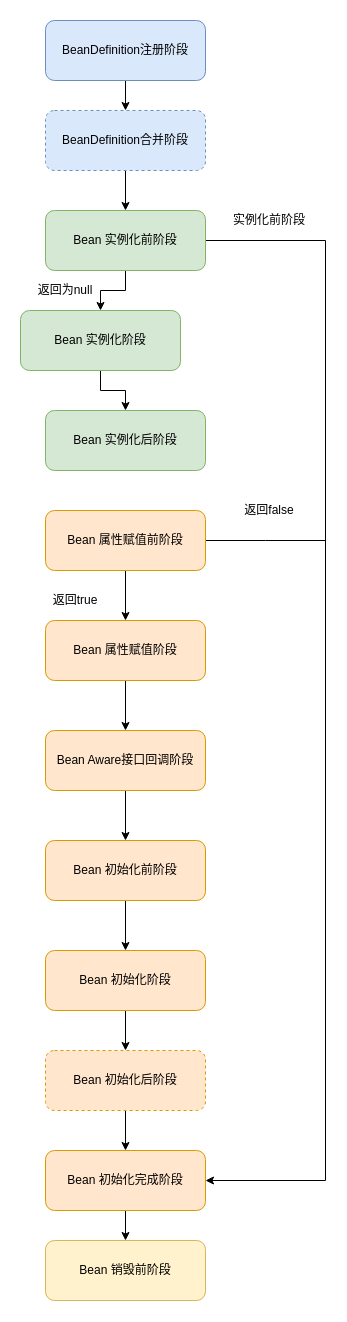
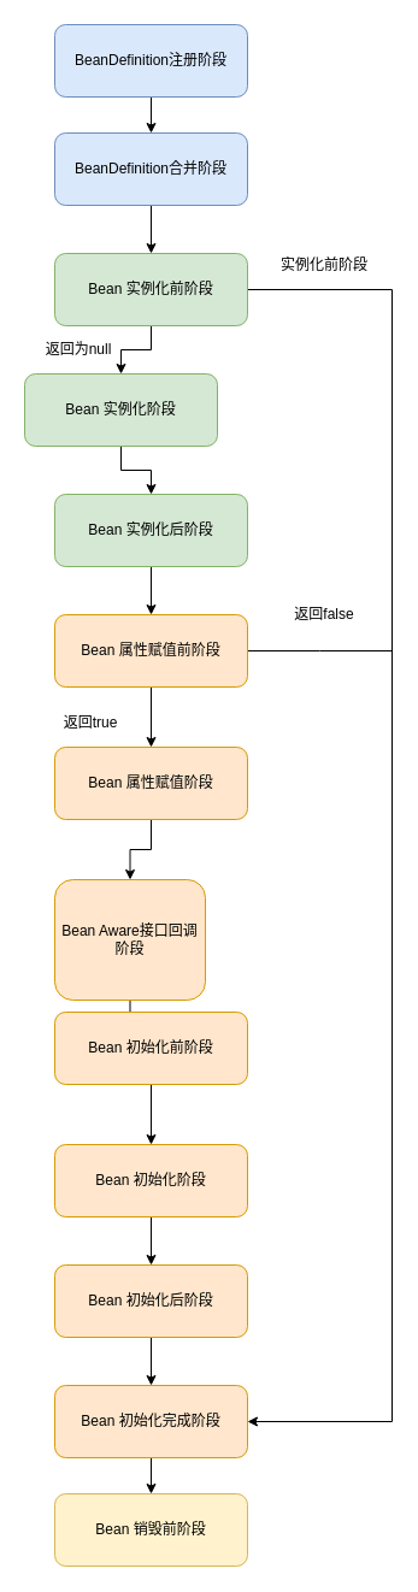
  <mxCell id="0" />
  <mxCell id="1" parent="0" />
  <mxCell id="2" style="edgeStyle=orthogonalEdgeStyle;rounded=0;orthogonalLoop=1;jettySize=auto;html=1;exitX=0.5;exitY=1;exitDx=0;exitDy=0;entryX=0.5;entryY=0;entryDx=0;entryDy=0;" edge="1" parent="1" source="3" target="5"><mxGeometry relative="1" as="geometry" /></mxCell>
  <mxCell id="3" value="BeanDefinition注册阶段" style="rounded=1;whiteSpace=wrap;html=1;fillColor=#dae8fc;strokeColor=#6c8ebf;" vertex="1" parent="1"><mxGeometry x="45" y="20" width="160" height="60" as="geometry" /></mxCell>
  <mxCell id="4" style="edgeStyle=orthogonalEdgeStyle;rounded=0;orthogonalLoop=1;jettySize=auto;html=1;exitX=0.5;exitY=1;exitDx=0;exitDy=0;entryX=0.5;entryY=0;entryDx=0;entryDy=0;" edge="1" parent="1" source="5" target="8"><mxGeometry relative="1" as="geometry" /></mxCell>
- <mxCell id="5" value="BeanDefinition合并阶段" style="rounded=1;whiteSpace=wrap;html=1;fillColor=#dae8fc;strokeColor=#6c8ebf;dashed=1;" vertex="1" parent="1"><mxGeometry x="45" y="110" width="160" height="60" as="geometry" /></mxCell>
+ <mxCell id="5" value="BeanDefinition合并阶段" style="rounded=1;whiteSpace=wrap;html=1;fillColor=#dae8fc;strokeColor=#6c8ebf;" vertex="1" parent="1"><mxGeometry x="45" y="110" width="160" height="60" as="geometry" /></mxCell>
  <mxCell id="6" style="edgeStyle=orthogonalEdgeStyle;rounded=0;orthogonalLoop=1;jettySize=auto;html=1;entryX=0.5;entryY=0;entryDx=0;entryDy=0;" edge="1" parent="1" source="8" target="10"><mxGeometry relative="1" as="geometry" /></mxCell>
  <mxCell id="7" style="edgeStyle=orthogonalEdgeStyle;rounded=0;orthogonalLoop=1;jettySize=auto;html=1;exitX=1;exitY=0.5;exitDx=0;exitDy=0;entryX=1;entryY=0.5;entryDx=0;entryDy=0;" edge="1" parent="1" source="8" target="27"><mxGeometry relative="1" as="geometry"><Array as="points"><mxPoint x="325" y="240" /><mxPoint x="325" y="1180" /></Array></mxGeometry></mxCell>
  <mxCell id="8" value="Bean 实例化前阶段" style="rounded=1;whiteSpace=wrap;html=1;fillColor=#d5e8d4;strokeColor=#82b366;" vertex="1" parent="1"><mxGeometry x="45" y="210" width="160" height="60" as="geometry" /></mxCell>
  <mxCell id="9" style="edgeStyle=orthogonalEdgeStyle;rounded=0;orthogonalLoop=1;jettySize=auto;html=1;entryX=0.5;entryY=0;entryDx=0;entryDy=0;" edge="1" parent="1" source="10" target="12"><mxGeometry relative="1" as="geometry" /></mxCell>
  <mxCell id="10" value="Bean 实例化阶段" style="rounded=1;whiteSpace=wrap;html=1;fillColor=#d5e8d4;strokeColor=#82b366;" vertex="1" parent="1"><mxGeometry x="20" y="310" width="160" height="60" as="geometry" /></mxCell>
+ <mxCell id="11" style="edgeStyle=orthogonalEdgeStyle;rounded=0;orthogonalLoop=1;jettySize=auto;html=1;" edge="1" parent="1" source="12" target="15"><mxGeometry relative="1" as="geometry" /></mxCell>
  <mxCell id="12" value="Bean 实例化后阶段" style="rounded=1;whiteSpace=wrap;html=1;fillColor=#d5e8d4;strokeColor=#82b366;" vertex="1" parent="1"><mxGeometry x="45" y="410" width="160" height="60" as="geometry" /></mxCell>
  <mxCell id="13" style="edgeStyle=orthogonalEdgeStyle;rounded=0;orthogonalLoop=1;jettySize=auto;html=1;exitX=1;exitY=0.5;exitDx=0;exitDy=0;endArrow=none;endFill=0;" edge="1" parent="1" source="15"><mxGeometry relative="1" as="geometry"><mxPoint x="325" y="540" as="targetPoint" /></mxGeometry></mxCell>
  <mxCell id="14" style="edgeStyle=orthogonalEdgeStyle;rounded=0;orthogonalLoop=1;jettySize=auto;html=1;entryX=0.5;entryY=0;entryDx=0;entryDy=0;endArrow=classic;endFill=1;" edge="1" parent="1" source="15" target="17"><mxGeometry relative="1" as="geometry" /></mxCell>
  <mxCell id="15" value="Bean 属性赋值前阶段" style="rounded=1;whiteSpace=wrap;html=1;fillColor=#ffe6cc;strokeColor=#d79b00;" vertex="1" parent="1"><mxGeometry x="45" y="510" width="160" height="60" as="geometry" /></mxCell>
  <mxCell id="16" style="edgeStyle=orthogonalEdgeStyle;rounded=0;orthogonalLoop=1;jettySize=auto;html=1;exitX=0.5;exitY=1;exitDx=0;exitDy=0;entryX=0.5;entryY=0;entryDx=0;entryDy=0;endArrow=classic;endFill=1;" edge="1" parent="1" source="17" target="19"><mxGeometry relative="1" as="geometry" /></mxCell>
  <mxCell id="17" value="Bean 属性赋值阶段" style="rounded=1;whiteSpace=wrap;html=1;fillColor=#ffe6cc;strokeColor=#d79b00;" vertex="1" parent="1"><mxGeometry x="45" y="620" width="160" height="60" as="geometry" /></mxCell>
  <mxCell id="18" style="edgeStyle=orthogonalEdgeStyle;rounded=0;orthogonalLoop=1;jettySize=auto;html=1;entryX=0.5;entryY=0;entryDx=0;entryDy=0;endArrow=classic;endFill=1;" edge="1" parent="1" source="19" target="21"><mxGeometry relative="1" as="geometry" /></mxCell>
- <mxCell id="19" value="Bean Aware接口回调阶段" style="rounded=1;whiteSpace=wrap;html=1;fillColor=#ffe6cc;strokeColor=#d79b00;" vertex="1" parent="1"><mxGeometry x="45" y="730" width="160" height="60" as="geometry" /></mxCell>
+ <mxCell id="19" value="Bean Aware接口回调阶段" style="rounded=1;whiteSpace=wrap;html=1;fillColor=#ffe6cc;strokeColor=#d79b00;" vertex="1" parent="1"><mxGeometry x="45" y="730" width="125" height="100" as="geometry" /></mxCell>
  <mxCell id="20" style="edgeStyle=orthogonalEdgeStyle;rounded=0;orthogonalLoop=1;jettySize=auto;html=1;exitX=0.5;exitY=1;exitDx=0;exitDy=0;entryX=0.5;entryY=0;entryDx=0;entryDy=0;endArrow=classic;endFill=1;" edge="1" parent="1" source="21" target="23"><mxGeometry relative="1" as="geometry" /></mxCell>
  <mxCell id="21" value="Bean 初始化前阶段" style="rounded=1;whiteSpace=wrap;html=1;fillColor=#ffe6cc;strokeColor=#d79b00;" vertex="1" parent="1"><mxGeometry x="45" y="840" width="160" height="60" as="geometry" /></mxCell>
  <mxCell id="22" style="edgeStyle=orthogonalEdgeStyle;rounded=0;orthogonalLoop=1;jettySize=auto;html=1;entryX=0.5;entryY=0;entryDx=0;entryDy=0;endArrow=classic;endFill=1;" edge="1" parent="1" source="23" target="25"><mxGeometry relative="1" as="geometry" /></mxCell>
  <mxCell id="23" value="Bean 初始化阶段" style="rounded=1;whiteSpace=wrap;html=1;fillColor=#ffe6cc;strokeColor=#d79b00;" vertex="1" parent="1"><mxGeometry x="45" y="950" width="160" height="60" as="geometry" /></mxCell>
  <mxCell id="24" style="edgeStyle=orthogonalEdgeStyle;rounded=0;orthogonalLoop=1;jettySize=auto;html=1;entryX=0.5;entryY=0;entryDx=0;entryDy=0;endArrow=classic;endFill=1;" edge="1" parent="1" source="25" target="27"><mxGeometry relative="1" as="geometry" /></mxCell>
- <mxCell id="25" value="Bean 初始化后阶段" style="rounded=1;whiteSpace=wrap;html=1;fillColor=#ffe6cc;strokeColor=#d79b00;dashed=1;" vertex="1" parent="1"><mxGeometry x="45" y="1050" width="160" height="60" as="geometry" /></mxCell>
+ <mxCell id="25" value="Bean 初始化后阶段" style="rounded=1;whiteSpace=wrap;html=1;fillColor=#ffe6cc;strokeColor=#d79b00;" vertex="1" parent="1"><mxGeometry x="45" y="1050" width="160" height="60" as="geometry" /></mxCell>
  <mxCell id="26" style="edgeStyle=orthogonalEdgeStyle;rounded=0;orthogonalLoop=1;jettySize=auto;html=1;exitX=0.5;exitY=1;exitDx=0;exitDy=0;entryX=0.5;entryY=0;entryDx=0;entryDy=0;endArrow=classic;endFill=1;" edge="1" parent="1" source="27" target="28"><mxGeometry relative="1" as="geometry" /></mxCell>
  <mxCell id="27" value="Bean 初始化完成阶段" style="rounded=1;whiteSpace=wrap;html=1;fillColor=#ffe6cc;strokeColor=#d79b00;" vertex="1" parent="1"><mxGeometry x="45" y="1150" width="160" height="60" as="geometry" /></mxCell>
  <mxCell id="28" value="Bean 销毁前阶段" style="rounded=1;whiteSpace=wrap;html=1;fillColor=#fff2cc;strokeColor=#d6b656;" vertex="1" parent="1"><mxGeometry x="45" y="1240" width="160" height="60" as="geometry" /></mxCell>
  <mxCell id="29" value="返回为null" style="text;html=1;strokeColor=none;fillColor=none;align=center;verticalAlign=middle;whiteSpace=wrap;rounded=0;" vertex="1" parent="1"><mxGeometry x="25" y="280" width="80" height="20" as="geometry" /></mxCell>
  <mxCell id="30" value="实例化前阶段" style="text;html=1;strokeColor=none;fillColor=none;align=center;verticalAlign=middle;whiteSpace=wrap;rounded=0;" vertex="1" parent="1"><mxGeometry x="229" y="210" width="80" height="20" as="geometry" /></mxCell>
  <mxCell id="31" value="返回false" style="text;html=1;strokeColor=none;fillColor=none;align=center;verticalAlign=middle;whiteSpace=wrap;rounded=0;" vertex="1" parent="1"><mxGeometry x="229" y="500" width="80" height="20" as="geometry" /></mxCell>
  <mxCell id="32" value="返回true" style="text;html=1;strokeColor=none;fillColor=none;align=center;verticalAlign=middle;whiteSpace=wrap;rounded=0;" vertex="1" parent="1"><mxGeometry x="35" y="590" width="80" height="20" as="geometry" /></mxCell>
